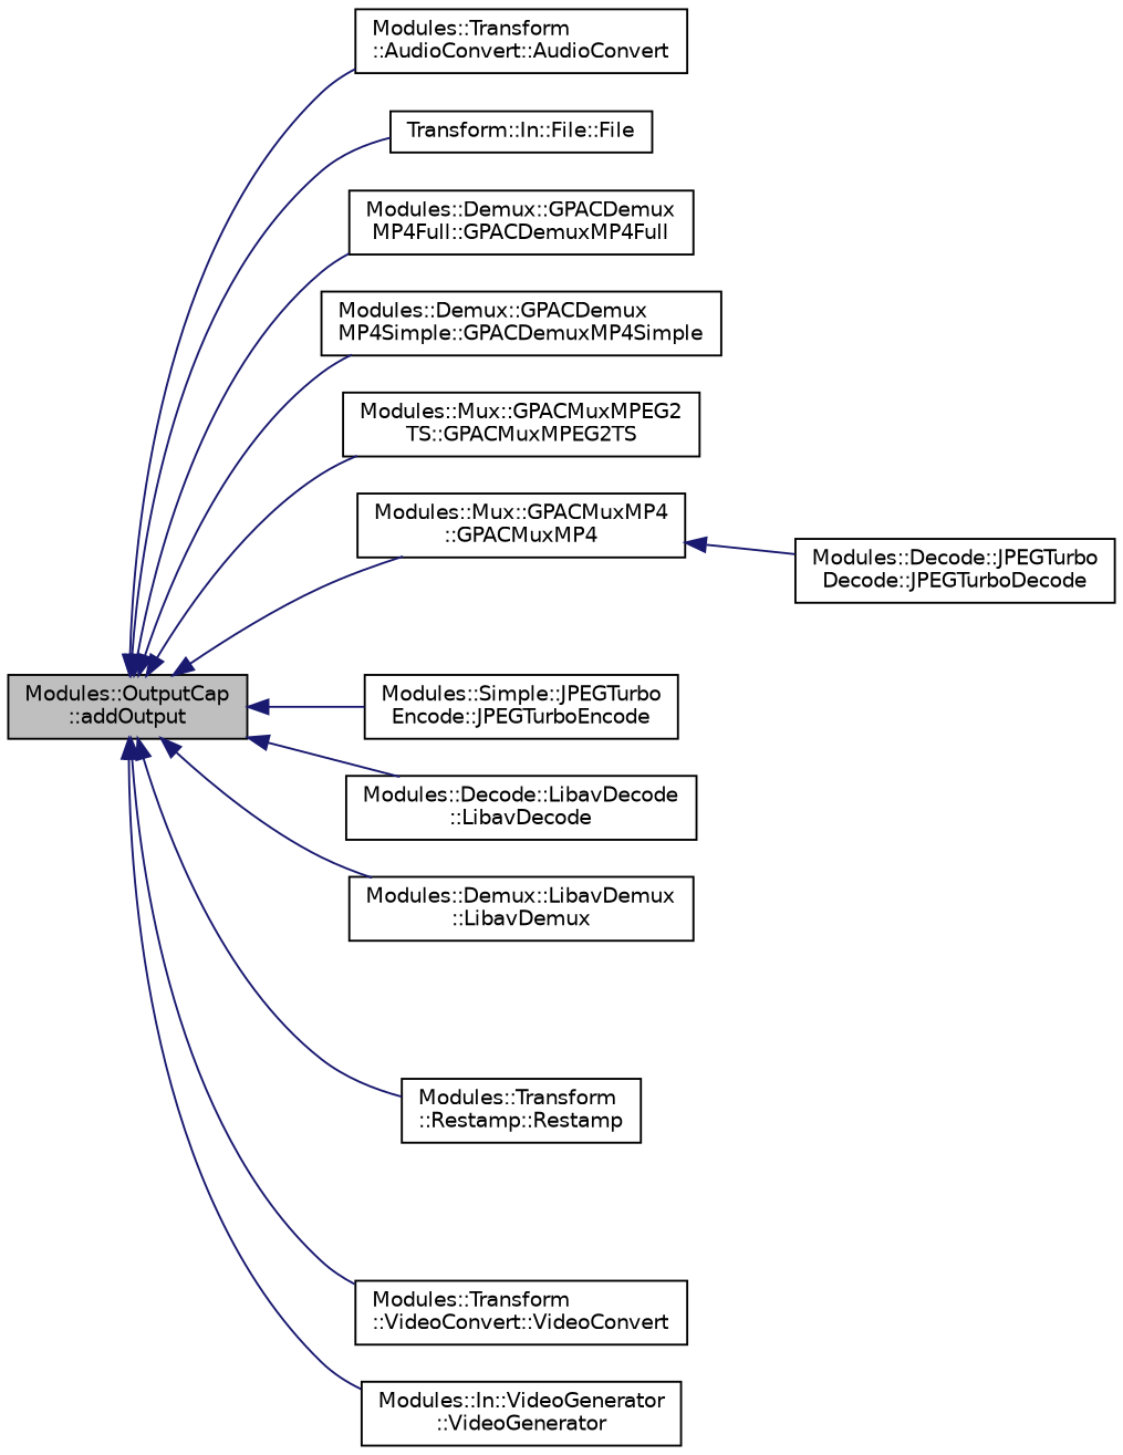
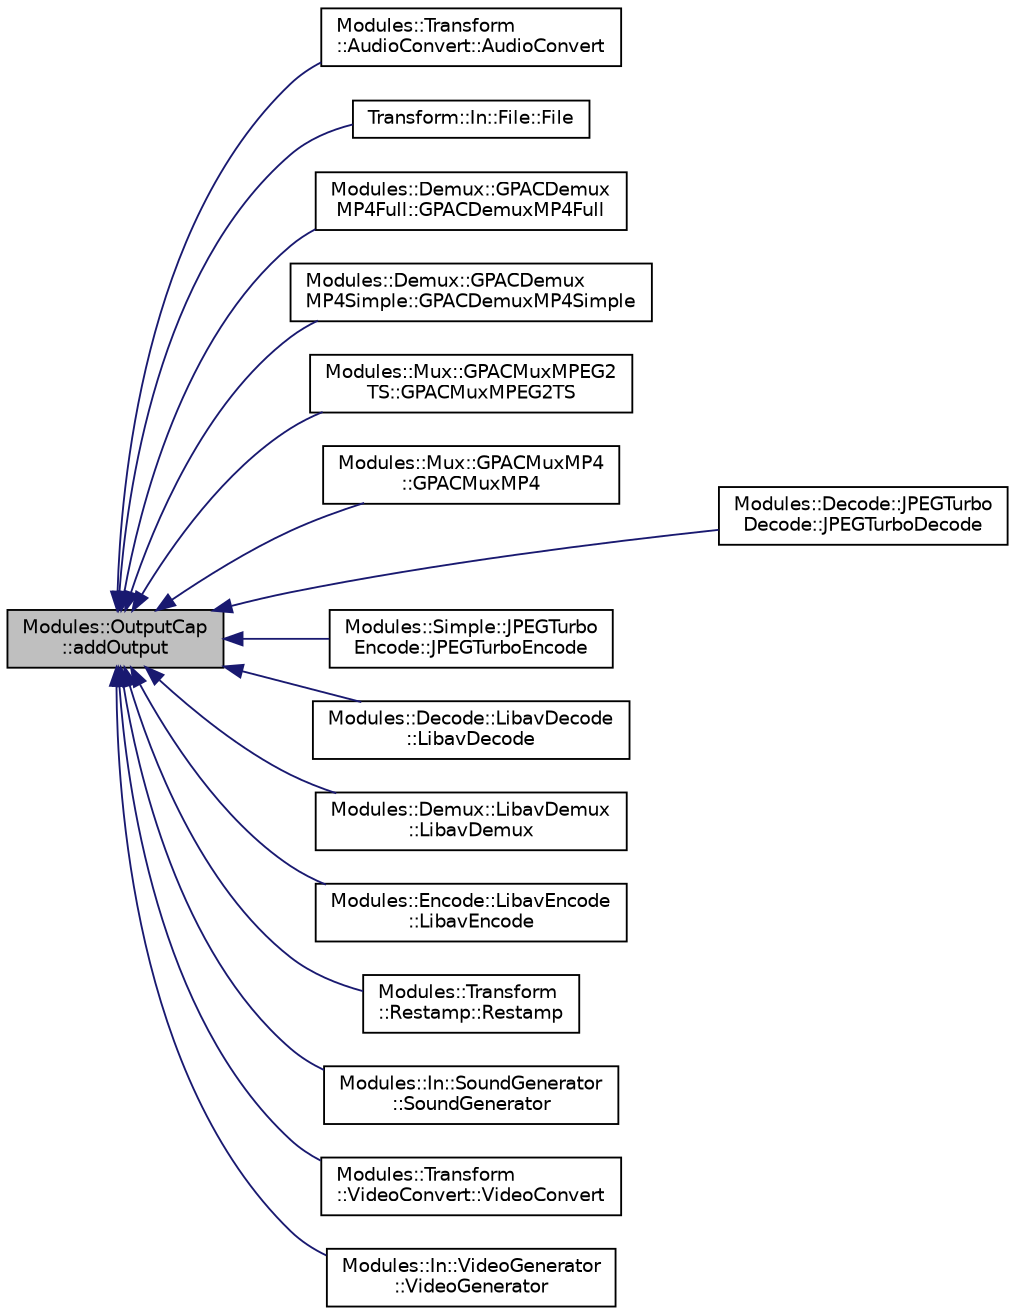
  digraph {
    rankdir=LR
    node [color=black fillcolor=white fontname=Helvetica fontsize=10 shape=record style=filled]
    edge [color=midnightblue dir=back fontname=Helvetica fontsize=10 labelfontname=Helvetica labelfontsize=10 style=solid]
    n1 [fillcolor=grey75 fontcolor=black height=0.2 label="Modules::OutputCap\l::addOutput" width=0.4]
    n2 [height=0.2 label="Modules::Transform\l::AudioConvert::AudioConvert" width=0.4]
    n3 [height=0.2 label="Transform::In::File::File" width=0.4]
    n4 [height=0.2 label="Modules::Demux::GPACDemux\lMP4Full::GPACDemuxMP4Full" width=0.4]
    n5 [height=0.2 label="Modules::Demux::GPACDemux\lMP4Simple::GPACDemuxMP4Simple" width=0.4]
    n6 [height=0.2 label="Modules::Mux::GPACMuxMPEG2\lTS::GPACMuxMPEG2TS" width=0.4]
    n7 [height=0.2 label="Modules::Mux::GPACMuxMP4\l::GPACMuxMP4" width=0.4]
    n8 [height=0.2 label="Modules::Decode::JPEGTurbo\lDecode::JPEGTurboDecode" width=0.4]
    n9 [height=0.2 label="Modules::Simple::JPEGTurbo\lEncode::JPEGTurboEncode" width=0.4]
    n10 [height=0.2 label="Modules::Decode::LibavDecode\l::LibavDecode" width=0.4]
    n11 [height=0.2 label="Modules::Demux::LibavDemux\l::LibavDemux" width=0.4]
+   n12 [height=0.2 label="Modules::Encode::LibavEncode\l::LibavEncode" width=0.4]
    n13 [height=0.2 label="Modules::Transform\l::Restamp::Restamp" width=0.4]
+   n14 [height=0.2 label="Modules::In::SoundGenerator\l::SoundGenerator" width=0.4]
    n15 [height=0.2 label="Modules::Transform\l::VideoConvert::VideoConvert" width=0.4]
    n16 [height=0.2 label="Modules::In::VideoGenerator\l::VideoGenerator" width=0.4]
    n1 -> n2
    n1 -> n3
    n1 -> n4
    n1 -> n5
    n1 -> n6
    n1 -> n7
-   n7 -> n8
+   n1 -> n8
    n1 -> n9
    n1 -> n10
    n1 -> n11
+   n1 -> n12
    n1 -> n13
+   n1 -> n14
    n1 -> n15
    n1 -> n16
  }
